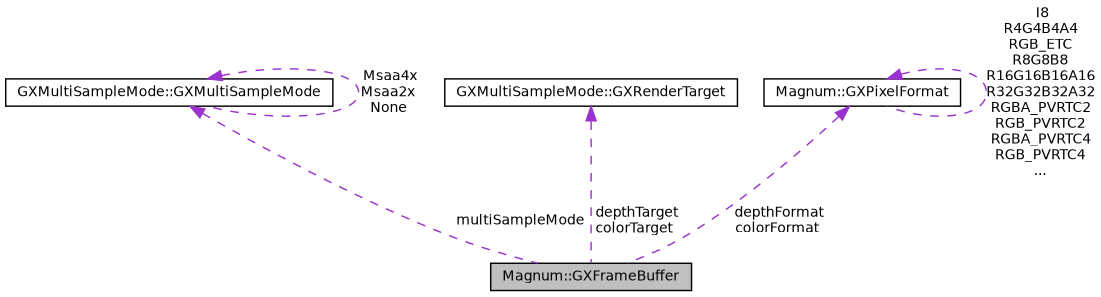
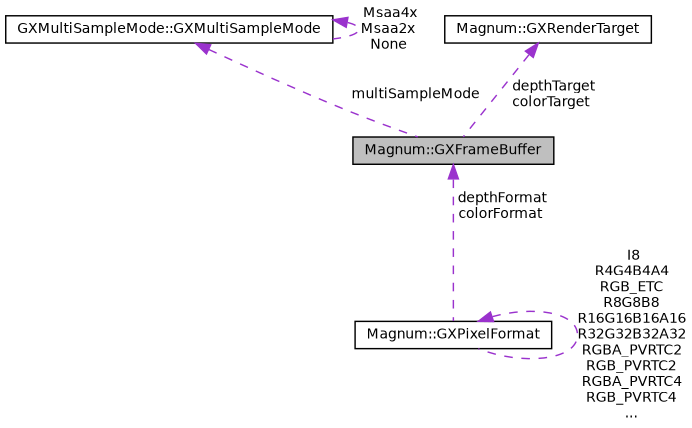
  digraph {
    rankdir=TB
    node [color=black fillcolor=white fontname=Helvetica fontsize=10 shape=record style=filled]
    edge [color=darkorchid3 dir=back fontname=Helvetica fontsize=10 labelfontname=Helvetica labelfontsize=10 style=dashed]
    n1 [fillcolor=grey75 fontcolor=black height=0.2 label="Magnum::GXFrameBuffer" width=0.4]
    n2 [height=0.2 label="GXMultiSampleMode::GXMultiSampleMode" width=0.4]
-   n3 [height=0.2 label="GXMultiSampleMode::GXRenderTarget" width=0.4]
+   n3 [height=0.2 label="Magnum::GXRenderTarget" width=0.4]
    n4 [height=0.2 label="Magnum::GXPixelFormat" width=0.4]
    n2 -> n1 [label=" multiSampleMode"]
    n2 -> n2 [label=" Msaa4x\nMsaa2x\nNone"]
    n3 -> n1 [label=" depthTarget\ncolorTarget"]
-   n4 -> n1 [label=" depthFormat\ncolorFormat"]
+   n1 -> n4 [label=" depthFormat\ncolorFormat"]
    n4 -> n4 [label=" I8\nR4G4B4A4\nRGB_ETC\nR8G8B8\nR16G16B16A16\nR32G32B32A32\nRGBA_PVRTC2\nRGB_PVRTC2\nRGBA_PVRTC4\nRGB_PVRTC4\n..."]
  }
